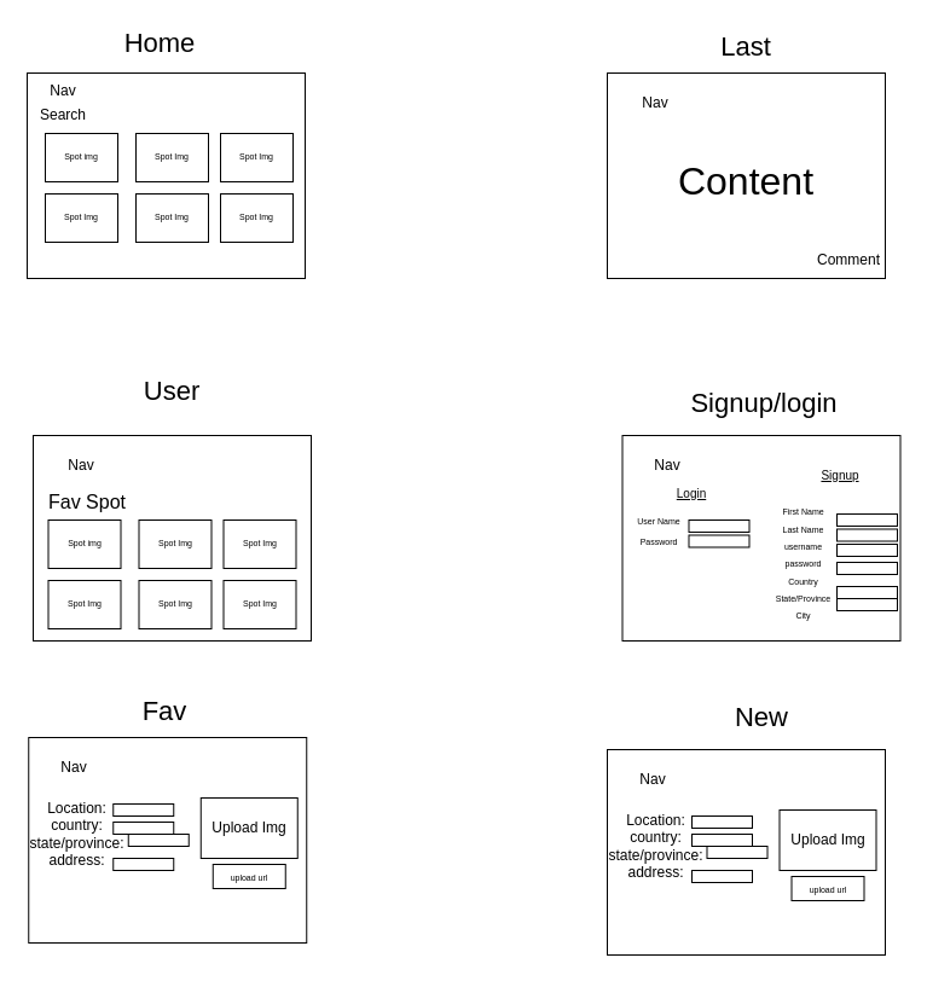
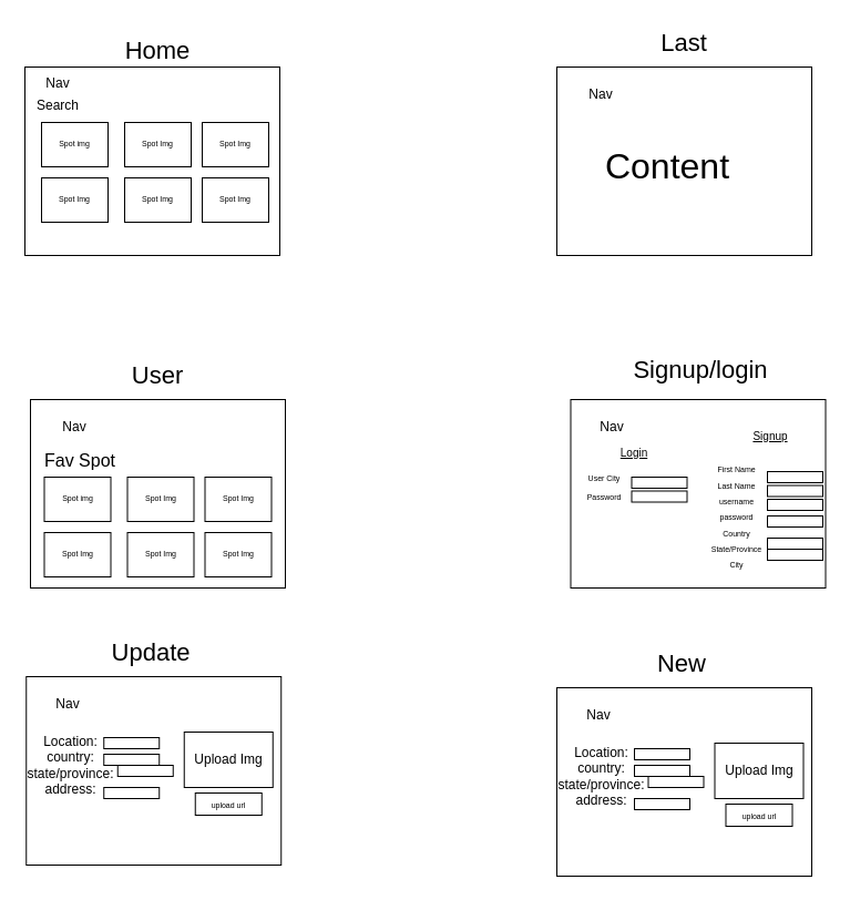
  <mxCell id="0" />
  <mxCell id="1" parent="0" />
  <mxCell id="2" value="" style="rounded=0;whiteSpace=wrap;html=1;" vertex="1" parent="1"><mxGeometry x="22" y="60" width="230" height="170" as="geometry" /></mxCell>
  <mxCell id="3" value="Nav" style="text;html=1;strokeColor=none;fillColor=none;align=center;verticalAlign=middle;whiteSpace=wrap;rounded=0;" vertex="1" parent="1"><mxGeometry x="22" y="60" width="60" height="30" as="geometry" /></mxCell>
  <mxCell id="4" value="Search" style="text;html=1;strokeColor=none;fillColor=none;align=center;verticalAlign=middle;whiteSpace=wrap;rounded=0;" vertex="1" parent="1"><mxGeometry x="22" y="80" width="60" height="30" as="geometry" /></mxCell>
- <mxCell id="5" value="&lt;font style=&quot;font-size: 22px&quot;&gt;Home&lt;/font&gt;" style="text;html=1;strokeColor=none;fillColor=none;align=center;verticalAlign=middle;whiteSpace=wrap;rounded=0;fontSize=36;" vertex="1" parent="1"><mxGeometry x="72" y="10" width="120" height="40" as="geometry" /></mxCell>
+ <mxCell id="5" value="&lt;font style=&quot;font-size: 22px&quot;&gt;Home&lt;/font&gt;" style="text;html=1;strokeColor=none;fillColor=none;align=center;verticalAlign=middle;whiteSpace=wrap;rounded=0;fontSize=36;" vertex="1" parent="1"><mxGeometry x="82" width="120" height="40" as="geometry" y="20" /></mxCell>
  <mxCell id="6" value="" style="rounded=0;whiteSpace=wrap;html=1;" vertex="1" parent="1"><mxGeometry x="502" y="60" width="230" height="170" as="geometry" /></mxCell>
  <mxCell id="7" value="Nav" style="text;html=1;strokeColor=none;fillColor=none;align=center;verticalAlign=middle;whiteSpace=wrap;rounded=0;" vertex="1" parent="1"><mxGeometry x="512" y="70" width="60" height="30" as="geometry" /></mxCell>
- <mxCell id="8" value="&lt;font style=&quot;font-size: 32px&quot;&gt;Content&lt;/font&gt;" style="text;html=1;strokeColor=none;fillColor=none;align=center;verticalAlign=middle;whiteSpace=wrap;rounded=0;" vertex="1" parent="1"><mxGeometry x="527" y="110" width="180" height="80" as="geometry" /></mxCell>
+ <mxCell id="8" value="&lt;font style=&quot;font-size: 32px&quot;&gt;Content&lt;/font&gt;" style="text;html=1;strokeColor=none;fillColor=none;align=center;verticalAlign=middle;whiteSpace=wrap;rounded=0;" vertex="1" parent="1"><mxGeometry x="512" y="110" width="180" height="80" as="geometry" /></mxCell>
  <mxCell id="9" value="&lt;font style=&quot;font-size: 22px&quot;&gt;Last&lt;/font&gt;" style="text;html=1;strokeColor=none;fillColor=none;align=center;verticalAlign=middle;whiteSpace=wrap;rounded=0;fontSize=32;" vertex="1" parent="1"><mxGeometry x="587" width="60" height="30" as="geometry" y="20" /></mxCell>
  <mxCell id="10" value="" style="rounded=0;whiteSpace=wrap;html=1;" vertex="1" parent="1"><mxGeometry x="27" y="360" width="230" height="170" as="geometry" /></mxCell>
  <mxCell id="11" value="Nav" style="text;html=1;strokeColor=none;fillColor=none;align=center;verticalAlign=middle;whiteSpace=wrap;rounded=0;" vertex="1" parent="1"><mxGeometry x="37" y="370" width="60" height="30" as="geometry" /></mxCell>
  <mxCell id="12" value="&lt;font style=&quot;font-size: 16px&quot;&gt;Fav Spot&lt;/font&gt;" style="text;html=1;strokeColor=none;fillColor=none;align=center;verticalAlign=middle;whiteSpace=wrap;rounded=0;" vertex="1" parent="1"><mxGeometry x="32" y="405" width="80" height="20" as="geometry" /></mxCell>
- <mxCell id="13" value="&lt;span style=&quot;font-size: 22px&quot;&gt;User&lt;/span&gt;" style="text;html=1;strokeColor=none;fillColor=none;align=center;verticalAlign=middle;whiteSpace=wrap;rounded=0;fontSize=32;" vertex="1" parent="1"><mxGeometry x="112" y="305" width="60" height="30" as="geometry" /></mxCell>
- <mxCell id="14" value="Comment" style="text;html=1;strokeColor=none;fillColor=none;align=center;verticalAlign=middle;whiteSpace=wrap;rounded=0;fontSize=12;" vertex="1" parent="1"><mxGeometry x="672" y="200" width="60" height="30" as="geometry" /></mxCell>
+ <mxCell id="13" value="&lt;span style=&quot;font-size: 22px&quot;&gt;User&lt;/span&gt;" style="text;html=1;strokeColor=none;fillColor=none;align=center;verticalAlign=middle;whiteSpace=wrap;rounded=0;fontSize=32;" vertex="1" parent="1"><mxGeometry x="112" y="320" width="60" height="30" as="geometry" /></mxCell>
  <mxCell id="15" value="" style="rounded=0;whiteSpace=wrap;html=1;" vertex="1" parent="1"><mxGeometry x="502" y="620" width="230" height="170" as="geometry" /></mxCell>
  <mxCell id="16" value="Nav" style="text;html=1;strokeColor=none;fillColor=none;align=center;verticalAlign=middle;whiteSpace=wrap;rounded=0;" vertex="1" parent="1"><mxGeometry x="509.5" y="630" width="60" height="30" as="geometry" /></mxCell>
- <mxCell id="17" value="&lt;span style=&quot;font-size: 22px&quot;&gt;New&lt;/span&gt;" style="text;html=1;strokeColor=none;fillColor=none;align=center;verticalAlign=middle;whiteSpace=wrap;rounded=0;fontSize=32;" vertex="1" parent="1"><mxGeometry x="599.5" y="575" width="60" height="30" as="geometry" /></mxCell>
+ <mxCell id="17" value="&lt;span style=&quot;font-size: 22px&quot;&gt;New&lt;/span&gt;" style="text;html=1;strokeColor=none;fillColor=none;align=center;verticalAlign=middle;whiteSpace=wrap;rounded=0;fontSize=32;" vertex="1" parent="1"><mxGeometry x="584.5" y="580" width="60" height="30" as="geometry" /></mxCell>
  <mxCell id="18" value="Location:&lt;br&gt;country:&lt;br&gt;state/province:&lt;br&gt;address:" style="text;html=1;strokeColor=none;fillColor=none;align=center;verticalAlign=middle;whiteSpace=wrap;rounded=0;fontSize=12;" vertex="1" parent="1"><mxGeometry x="499.5" y="660" width="85" height="80" as="geometry" /></mxCell>
  <mxCell id="19" value="" style="rounded=0;whiteSpace=wrap;html=1;fontSize=12;" vertex="1" parent="1"><mxGeometry x="572" y="675" width="50" height="10" as="geometry" /></mxCell>
  <mxCell id="20" value="" style="rounded=0;whiteSpace=wrap;html=1;fontSize=12;" vertex="1" parent="1"><mxGeometry x="572" y="690" width="50" height="10" as="geometry" /></mxCell>
  <mxCell id="21" value="" style="rounded=0;whiteSpace=wrap;html=1;fontSize=12;" vertex="1" parent="1"><mxGeometry x="584.5" y="700" width="50" height="10" as="geometry" /></mxCell>
  <mxCell id="22" value="" style="rounded=0;whiteSpace=wrap;html=1;fontSize=12;" vertex="1" parent="1"><mxGeometry x="572" y="720" width="50" height="10" as="geometry" /></mxCell>
  <mxCell id="23" value="Upload Img" style="rounded=0;whiteSpace=wrap;html=1;fontSize=12;" vertex="1" parent="1"><mxGeometry x="644.5" y="670" width="80" height="50" as="geometry" /></mxCell>
  <mxCell id="24" value="&lt;font style=&quot;font-size: 7px&quot;&gt;upload url&lt;/font&gt;" style="rounded=0;whiteSpace=wrap;html=1;fontSize=12;" vertex="1" parent="1"><mxGeometry x="654.5" y="725" width="60" height="20" as="geometry" /></mxCell>
  <mxCell id="25" value="Spot img" style="rounded=0;whiteSpace=wrap;html=1;fontSize=7;" vertex="1" parent="1"><mxGeometry x="37" y="110" width="60" height="40" as="geometry" /></mxCell>
  <mxCell id="26" value="Spot Img" style="rounded=0;whiteSpace=wrap;html=1;fontSize=7;" vertex="1" parent="1"><mxGeometry x="112" y="110" width="60" height="40" as="geometry" /></mxCell>
  <mxCell id="27" value="Spot Img" style="rounded=0;whiteSpace=wrap;html=1;fontSize=7;" vertex="1" parent="1"><mxGeometry x="182" y="110" width="60" height="40" as="geometry" /></mxCell>
  <mxCell id="28" value="Spot Img" style="rounded=0;whiteSpace=wrap;html=1;fontSize=7;" vertex="1" parent="1"><mxGeometry x="37" y="160" width="60" height="40" as="geometry" /></mxCell>
  <mxCell id="29" value="Spot Img" style="rounded=0;whiteSpace=wrap;html=1;fontSize=7;" vertex="1" parent="1"><mxGeometry x="112" y="160" width="60" height="40" as="geometry" /></mxCell>
  <mxCell id="30" value="Spot Img" style="rounded=0;whiteSpace=wrap;html=1;fontSize=7;" vertex="1" parent="1"><mxGeometry x="182" y="160" width="60" height="40" as="geometry" /></mxCell>
  <mxCell id="31" value="Spot img" style="rounded=0;whiteSpace=wrap;html=1;fontSize=7;" vertex="1" parent="1"><mxGeometry x="39.5" y="430" width="60" height="40" as="geometry" /></mxCell>
  <mxCell id="32" value="Spot Img" style="rounded=0;whiteSpace=wrap;html=1;fontSize=7;" vertex="1" parent="1"><mxGeometry x="114.5" y="430" width="60" height="40" as="geometry" /></mxCell>
  <mxCell id="33" value="Spot Img" style="rounded=0;whiteSpace=wrap;html=1;fontSize=7;" vertex="1" parent="1"><mxGeometry x="184.5" y="430" width="60" height="40" as="geometry" /></mxCell>
  <mxCell id="34" value="Spot Img" style="rounded=0;whiteSpace=wrap;html=1;fontSize=7;" vertex="1" parent="1"><mxGeometry x="39.5" y="480" width="60" height="40" as="geometry" /></mxCell>
  <mxCell id="35" value="Spot Img" style="rounded=0;whiteSpace=wrap;html=1;fontSize=7;" vertex="1" parent="1"><mxGeometry x="114.5" y="480" width="60" height="40" as="geometry" /></mxCell>
  <mxCell id="36" value="Spot Img" style="rounded=0;whiteSpace=wrap;html=1;fontSize=7;" vertex="1" parent="1"><mxGeometry x="184.5" y="480" width="60" height="40" as="geometry" /></mxCell>
  <mxCell id="37" value="" style="rounded=0;whiteSpace=wrap;html=1;" vertex="1" parent="1"><mxGeometry x="23.25" y="610" width="230" height="170" as="geometry" /></mxCell>
  <mxCell id="38" value="Nav" style="text;html=1;strokeColor=none;fillColor=none;align=center;verticalAlign=middle;whiteSpace=wrap;rounded=0;" vertex="1" parent="1"><mxGeometry x="30.75" y="620" width="60" height="30" as="geometry" /></mxCell>
- <mxCell id="39" value="&lt;span style=&quot;font-size: 22px&quot;&gt;Fav&lt;/span&gt;" style="text;html=1;strokeColor=none;fillColor=none;align=center;verticalAlign=middle;whiteSpace=wrap;rounded=0;fontSize=32;" vertex="1" parent="1"><mxGeometry x="105.75" y="570" width="60" height="30" as="geometry" /></mxCell>
+ <mxCell id="39" value="&lt;span style=&quot;font-size: 22px&quot;&gt;Update&lt;/span&gt;" style="text;html=1;strokeColor=none;fillColor=none;align=center;verticalAlign=middle;whiteSpace=wrap;rounded=0;fontSize=32;" vertex="1" parent="1"><mxGeometry x="105.75" y="570" width="60" height="30" as="geometry" /></mxCell>
  <mxCell id="40" value="Location:&lt;br&gt;country:&lt;br&gt;state/province:&lt;br&gt;address:" style="text;html=1;strokeColor=none;fillColor=none;align=center;verticalAlign=middle;whiteSpace=wrap;rounded=0;fontSize=12;" vertex="1" parent="1"><mxGeometry x="20.75" y="650" width="85" height="80" as="geometry" /></mxCell>
  <mxCell id="41" value="" style="rounded=0;whiteSpace=wrap;html=1;fontSize=12;" vertex="1" parent="1"><mxGeometry x="93.25" y="665" width="50" height="10" as="geometry" /></mxCell>
  <mxCell id="42" value="" style="rounded=0;whiteSpace=wrap;html=1;fontSize=12;" vertex="1" parent="1"><mxGeometry x="93.25" y="680" width="50" height="10" as="geometry" /></mxCell>
  <mxCell id="43" value="" style="rounded=0;whiteSpace=wrap;html=1;fontSize=12;" vertex="1" parent="1"><mxGeometry x="105.75" y="690" width="50" height="10" as="geometry" /></mxCell>
  <mxCell id="44" value="" style="rounded=0;whiteSpace=wrap;html=1;fontSize=12;" vertex="1" parent="1"><mxGeometry x="93.25" y="710" width="50" height="10" as="geometry" /></mxCell>
  <mxCell id="45" value="Upload Img" style="rounded=0;whiteSpace=wrap;html=1;fontSize=12;" vertex="1" parent="1"><mxGeometry x="165.75" y="660" width="80" height="50" as="geometry" /></mxCell>
  <mxCell id="46" value="&lt;font style=&quot;font-size: 7px&quot;&gt;upload url&lt;/font&gt;" style="rounded=0;whiteSpace=wrap;html=1;fontSize=12;" vertex="1" parent="1"><mxGeometry x="175.75" y="715" width="60" height="20" as="geometry" /></mxCell>
  <mxCell id="47" value="" style="rounded=0;whiteSpace=wrap;html=1;" vertex="1" parent="1"><mxGeometry x="514.5" y="360" width="230" height="170" as="geometry" /></mxCell>
  <mxCell id="48" value="Nav" style="text;html=1;strokeColor=none;fillColor=none;align=center;verticalAlign=middle;whiteSpace=wrap;rounded=0;" vertex="1" parent="1"><mxGeometry x="522" y="370" width="60" height="30" as="geometry" /></mxCell>
  <mxCell id="49" value="&lt;span style=&quot;font-size: 22px&quot;&gt;Signup/login&lt;/span&gt;" style="text;html=1;strokeColor=none;fillColor=none;align=center;verticalAlign=middle;whiteSpace=wrap;rounded=0;fontSize=32;" vertex="1" parent="1"><mxGeometry x="532" y="310" width="200" height="40" as="geometry" /></mxCell>
  <mxCell id="50" value="&lt;font style=&quot;font-size: 7px&quot;&gt;First Name&lt;br&gt;Last Name&lt;br&gt;username&lt;br&gt;password&lt;br&gt;Country&lt;br&gt;State/Province&lt;br&gt;City&lt;/font&gt;" style="text;html=1;strokeColor=none;fillColor=none;align=center;verticalAlign=middle;whiteSpace=wrap;rounded=0;fontSize=12;" vertex="1" parent="1"><mxGeometry x="637" y="415" width="55" height="100" as="geometry" /></mxCell>
  <mxCell id="51" value="" style="rounded=0;whiteSpace=wrap;html=1;fontSize=12;" vertex="1" parent="1"><mxGeometry x="692" y="450" width="50" height="10" as="geometry" /></mxCell>
  <mxCell id="52" value="" style="rounded=0;whiteSpace=wrap;html=1;fontSize=12;" vertex="1" parent="1"><mxGeometry x="692" y="465" width="50" height="10" as="geometry" /></mxCell>
  <mxCell id="53" value="" style="rounded=0;whiteSpace=wrap;html=1;fontSize=12;" vertex="1" parent="1"><mxGeometry x="692" y="485" width="50" height="10" as="geometry" /></mxCell>
  <mxCell id="54" value="" style="rounded=0;whiteSpace=wrap;html=1;fontSize=12;" vertex="1" parent="1"><mxGeometry x="692" y="495" width="50" height="10" as="geometry" /></mxCell>
  <mxCell id="55" value="" style="rounded=0;whiteSpace=wrap;html=1;fontSize=12;" vertex="1" parent="1"><mxGeometry x="569.5" y="430" width="50" height="10" as="geometry" /></mxCell>
  <mxCell id="56" value="" style="rounded=0;whiteSpace=wrap;html=1;fontSize=12;" vertex="1" parent="1"><mxGeometry x="692" y="425" width="50" height="10" as="geometry" /></mxCell>
  <mxCell id="57" value="" style="rounded=0;whiteSpace=wrap;html=1;fontSize=12;" vertex="1" parent="1"><mxGeometry x="692" y="437.5" width="50" height="10" as="geometry" /></mxCell>
- <mxCell id="58" value="&lt;font style=&quot;font-size: 7px&quot;&gt;User Name&lt;br&gt;&lt;br&gt;Password&lt;br&gt;&lt;/font&gt;" style="text;html=1;strokeColor=none;fillColor=none;align=center;verticalAlign=middle;whiteSpace=wrap;rounded=0;fontSize=7;" vertex="1" parent="1"><mxGeometry x="514.5" y="425" width="60" height="30" as="geometry" /></mxCell>
+ <mxCell id="58" value="&lt;font style=&quot;font-size: 7px&quot;&gt;User City&lt;br&gt;&lt;br&gt;Password&lt;br&gt;&lt;/font&gt;" style="text;html=1;strokeColor=none;fillColor=none;align=center;verticalAlign=middle;whiteSpace=wrap;rounded=0;fontSize=7;" vertex="1" parent="1"><mxGeometry x="514.5" y="425" width="60" height="30" as="geometry" /></mxCell>
  <mxCell id="59" value="" style="rounded=0;whiteSpace=wrap;html=1;fontSize=12;" vertex="1" parent="1"><mxGeometry x="569.5" y="442.5" width="50" height="10" as="geometry" /></mxCell>
  <mxCell id="60" value="&lt;font style=&quot;font-size: 10px&quot;&gt;Login&lt;/font&gt;" style="text;html=1;strokeColor=none;fillColor=none;align=center;verticalAlign=middle;whiteSpace=wrap;rounded=0;fontSize=7;fontStyle=4" vertex="1" parent="1"><mxGeometry x="542" y="400" width="60" height="15" as="geometry" /></mxCell>
  <mxCell id="61" value="&lt;font style=&quot;font-size: 10px&quot;&gt;Signup&lt;/font&gt;" style="text;html=1;strokeColor=none;fillColor=none;align=center;verticalAlign=middle;whiteSpace=wrap;rounded=0;fontSize=7;fontStyle=4" vertex="1" parent="1"><mxGeometry x="664.5" y="385" width="60" height="15" as="geometry" /></mxCell>
